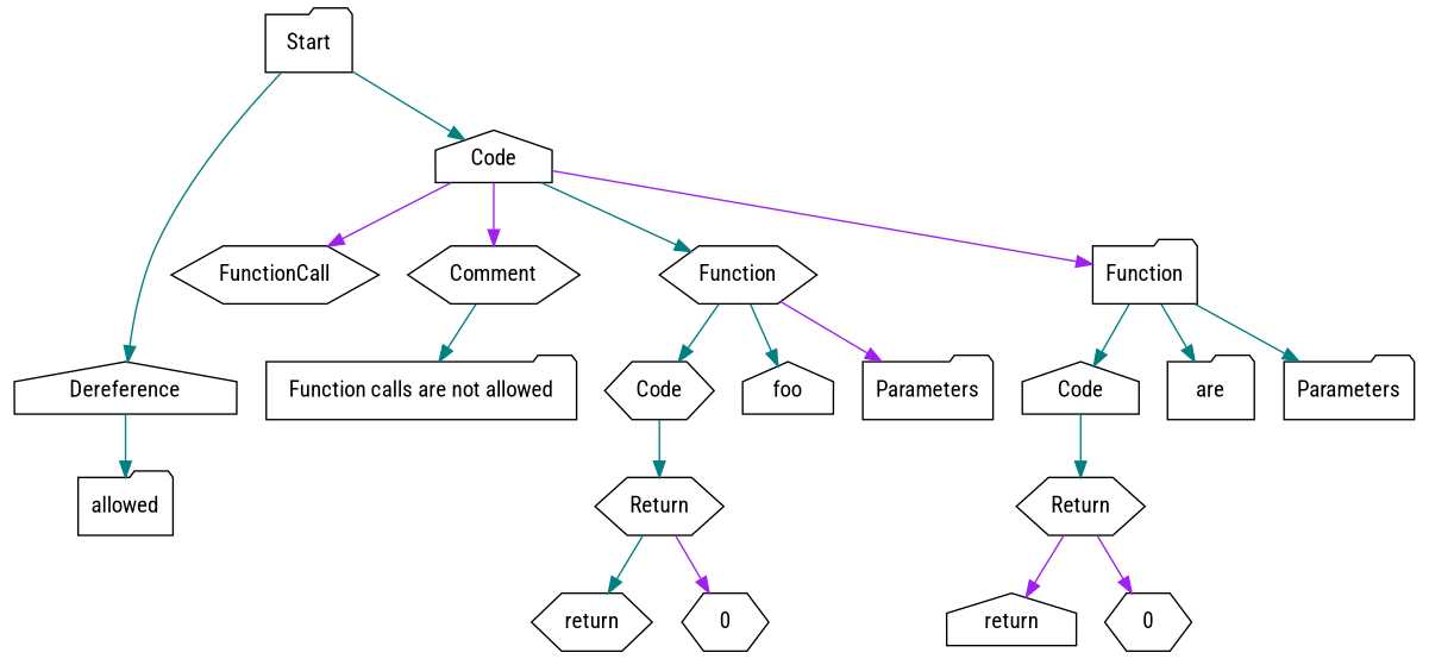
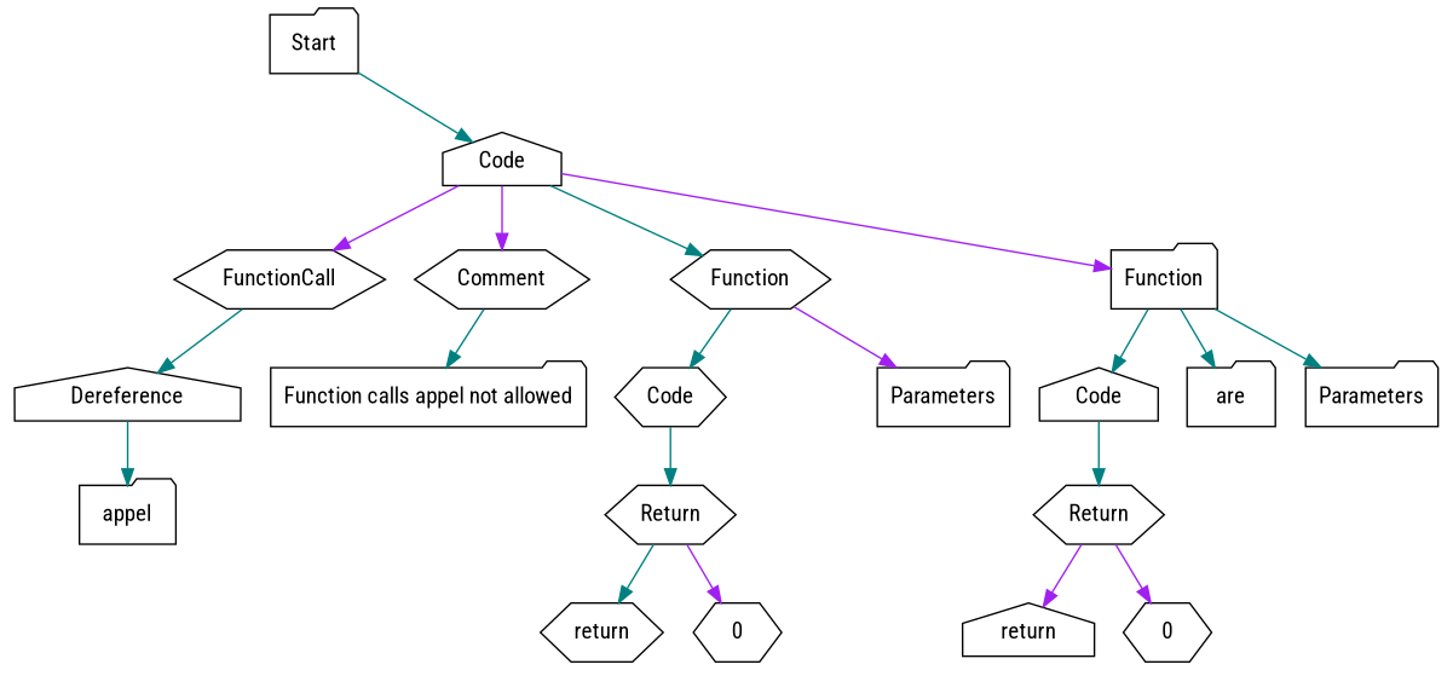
  digraph {
    fontname="Roboto Condensed"
    node [fontname="Roboto Condensed" shape=hexagon]
    edge [color=teal fontname="Roboto Condensed"]
    n1 [label=Start shape=folder]
    n2 [label=Code shape=house]
    n3 [label=Function shape=folder]
    n4 [label=FunctionCall]
    n5 [label=Comment]
    n6 [label=Function]
    n7 [label=are shape=folder]
    n8 [label=Parameters shape=folder]
    n9 [label=Code shape=house]
    n10 [label=Dereference shape=house]
-   n11 [label="Function calls are not allowed" shape=folder]
-   n12 [label=foo shape=house]
+   n11 [label="Function calls appel not allowed" shape=folder]
    n13 [label=Parameters shape=folder]
    n14 [label=Code]
    n15 [label=Return]
-   n16 [label=allowed shape=folder]
+   n16 [label=appel shape=folder]
    n17 [label=Return]
    n18 [label=return shape=house]
    n19 [label=0]
    n20 [label=return]
    n21 [label=0]
    n1 -> n2
    n2 -> n3 [color=purple]
    n2 -> n4 [color=purple]
    n2 -> n5 [color=purple]
    n2 -> n6
    n3 -> n7
    n3 -> n8
    n3 -> n9
-   n1 -> n10
+   n4 -> n10
    n5 -> n11
-   n6 -> n12
    n6 -> n13 [color=purple]
    n6 -> n14
    n9 -> n15
    n10 -> n16
    n14 -> n17
    n15 -> n18 [color=purple]
    n15 -> n19 [color=purple]
    n17 -> n20
    n17 -> n21 [color=purple]
  }
